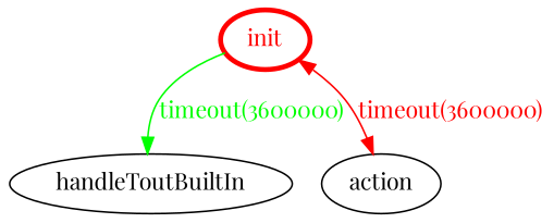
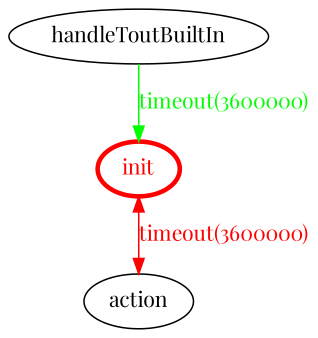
  digraph {
    fontname="Playfair Display"
    rankdir=TB
    node [fontname="Playfair Display"]
    edge [fontname="Playfair Display"]
    init [color=red fontcolor=red penwidth=3]
    handleToutBuiltIn
    action
-   init -> handleToutBuiltIn [color=green fontcolor=green label="timeout(3600000)"]
+   handleToutBuiltIn -> init [color=green fontcolor=green label="timeout(3600000)"]
    init -> action [color=red dir=both fontcolor=red label="timeout(3600000)"]
  }
